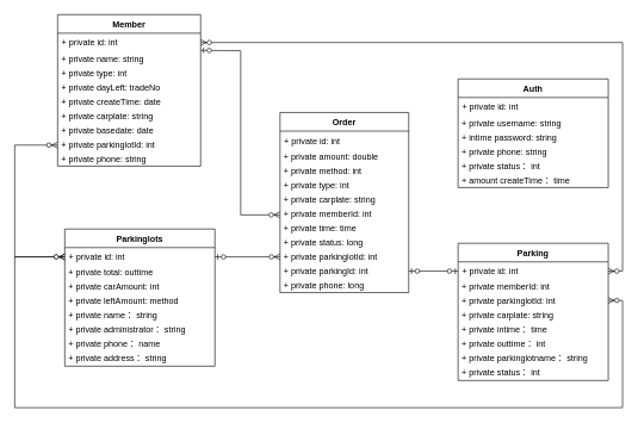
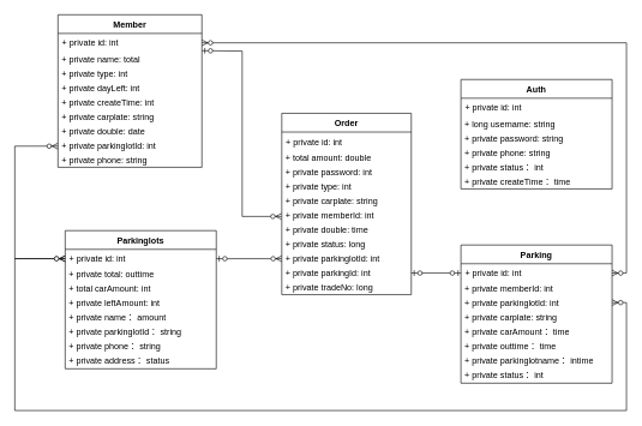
  <mxCell id="0" />
  <mxCell id="1" parent="0" />
  <mxCell id="2" value="Parkinglots" style="swimlane;fontStyle=1;align=center;verticalAlign=top;childLayout=stackLayout;horizontal=1;startSize=26;horizontalStack=0;resizeParent=1;resizeParentMax=0;resizeLast=0;collapsible=1;marginBottom=0;" parent="1" vertex="1"><mxGeometry x="90" y="320" width="210" height="192" as="geometry" /></mxCell>
  <mxCell id="3" value="+ private id: int" style="text;strokeColor=none;fillColor=none;align=left;verticalAlign=top;spacingLeft=4;spacingRight=4;overflow=hidden;rotatable=0;points=[[0,0.5],[1,0.5]];portConstraint=eastwest;" parent="2" vertex="1"><mxGeometry y="26" width="210" height="26" as="geometry" /></mxCell>
  <mxCell id="4" value="&amp;nbsp;+ private total: outtime" style="text;html=1;align=left;verticalAlign=middle;resizable=0;points=[];autosize=1;" parent="2" vertex="1"><mxGeometry y="52" width="210" height="20" as="geometry" /></mxCell>
- <mxCell id="5" value="&amp;nbsp;+ private carAmount: int" style="text;html=1;align=left;verticalAlign=middle;resizable=0;points=[];autosize=1;" parent="2" vertex="1"><mxGeometry y="72" width="210" height="20" as="geometry" /></mxCell>
- <mxCell id="6" value="&amp;nbsp;+ private leftAmount: method" style="text;html=1;align=left;verticalAlign=middle;resizable=0;points=[];autosize=1;" parent="2" vertex="1"><mxGeometry y="92" width="210" height="20" as="geometry" /></mxCell>
- <mxCell id="7" value="&amp;nbsp;+ private name： string" style="text;html=1;align=left;verticalAlign=middle;resizable=0;points=[];autosize=1;" parent="2" vertex="1"><mxGeometry y="112" width="210" height="20" as="geometry" /></mxCell>
- <mxCell id="8" value="&amp;nbsp;+ private administrator： string" style="text;html=1;align=left;verticalAlign=middle;resizable=0;points=[];autosize=1;" vertex="1" parent="2"><mxGeometry y="132" width="210" height="20" as="geometry" /></mxCell>
- <mxCell id="9" value="&amp;nbsp;+ private phone： name" style="text;html=1;align=left;verticalAlign=middle;resizable=0;points=[];autosize=1;" vertex="1" parent="2"><mxGeometry y="152" width="210" height="20" as="geometry" /></mxCell>
- <mxCell id="10" value="&amp;nbsp;+ private address： string" style="text;html=1;align=left;verticalAlign=middle;resizable=0;points=[];autosize=1;" vertex="1" parent="2"><mxGeometry y="172" width="210" height="20" as="geometry" /></mxCell>
+ <mxCell id="5" value="&amp;nbsp;+ total carAmount: int" style="text;html=1;align=left;verticalAlign=middle;resizable=0;points=[];autosize=1;" parent="2" vertex="1"><mxGeometry y="72" width="210" height="20" as="geometry" /></mxCell>
+ <mxCell id="6" value="&amp;nbsp;+ private leftAmount: int" style="text;html=1;align=left;verticalAlign=middle;resizable=0;points=[];autosize=1;" parent="2" vertex="1"><mxGeometry y="92" width="210" height="20" as="geometry" /></mxCell>
+ <mxCell id="7" value="&amp;nbsp;+ private name： amount" style="text;html=1;align=left;verticalAlign=middle;resizable=0;points=[];autosize=1;" parent="2" vertex="1"><mxGeometry y="112" width="210" height="20" as="geometry" /></mxCell>
+ <mxCell id="8" value="&amp;nbsp;+ private parkinglotId： string" style="text;html=1;align=left;verticalAlign=middle;resizable=0;points=[];autosize=1;" vertex="1" parent="2"><mxGeometry y="132" width="210" height="20" as="geometry" /></mxCell>
+ <mxCell id="9" value="&amp;nbsp;+ private phone： string" style="text;html=1;align=left;verticalAlign=middle;resizable=0;points=[];autosize=1;" vertex="1" parent="2"><mxGeometry y="152" width="210" height="20" as="geometry" /></mxCell>
+ <mxCell id="10" value="&amp;nbsp;+ private address： status" style="text;html=1;align=left;verticalAlign=middle;resizable=0;points=[];autosize=1;" vertex="1" parent="2"><mxGeometry y="172" width="210" height="20" as="geometry" /></mxCell>
  <mxCell id="11" style="edgeStyle=orthogonalEdgeStyle;rounded=0;orthogonalLoop=1;jettySize=auto;html=1;exitX=1;exitY=0.5;exitDx=0;exitDy=0;entryX=1;entryY=0.5;entryDx=0;entryDy=0;startArrow=ERzeroToMany;startFill=1;endArrow=ERzeroToMany;endFill=1;" edge="1" parent="1" source="13" target="22"><mxGeometry relative="1" as="geometry" /></mxCell>
  <mxCell id="12" value="Parking" style="swimlane;fontStyle=1;align=center;verticalAlign=top;childLayout=stackLayout;horizontal=1;startSize=26;horizontalStack=0;resizeParent=1;resizeParentMax=0;resizeLast=0;collapsible=1;marginBottom=0;" vertex="1" parent="1"><mxGeometry x="640" y="340" width="210" height="192" as="geometry" /></mxCell>
  <mxCell id="13" value="+ private id: int" style="text;strokeColor=none;fillColor=none;align=left;verticalAlign=top;spacingLeft=4;spacingRight=4;overflow=hidden;rotatable=0;points=[[0,0.5],[1,0.5]];portConstraint=eastwest;" vertex="1" parent="12"><mxGeometry y="26" width="210" height="26" as="geometry" /></mxCell>
  <mxCell id="14" value="&amp;nbsp;+ private memberId: int" style="text;html=1;align=left;verticalAlign=middle;resizable=0;points=[];autosize=1;" vertex="1" parent="12"><mxGeometry y="52" width="210" height="20" as="geometry" /></mxCell>
  <mxCell id="15" value="&amp;nbsp;+ private parkinglotId: int" style="text;html=1;align=left;verticalAlign=middle;resizable=0;points=[];autosize=1;" vertex="1" parent="12"><mxGeometry y="72" width="210" height="20" as="geometry" /></mxCell>
  <mxCell id="16" value="&amp;nbsp;+ private carplate: string" style="text;html=1;align=left;verticalAlign=middle;resizable=0;points=[];autosize=1;" vertex="1" parent="12"><mxGeometry y="92" width="210" height="20" as="geometry" /></mxCell>
- <mxCell id="17" value="&amp;nbsp;+ private intime： time" style="text;html=1;align=left;verticalAlign=middle;resizable=0;points=[];autosize=1;" vertex="1" parent="12"><mxGeometry y="112" width="210" height="20" as="geometry" /></mxCell>
- <mxCell id="18" value="&amp;nbsp;+ private outtime： int" style="text;html=1;align=left;verticalAlign=middle;resizable=0;points=[];autosize=1;" vertex="1" parent="12"><mxGeometry y="132" width="210" height="20" as="geometry" /></mxCell>
- <mxCell id="19" value="&amp;nbsp;+ private parkinglotname： string" style="text;html=1;align=left;verticalAlign=middle;resizable=0;points=[];autosize=1;" vertex="1" parent="12"><mxGeometry y="152" width="210" height="20" as="geometry" /></mxCell>
+ <mxCell id="17" value="&amp;nbsp;+ private carAmount： time" style="text;html=1;align=left;verticalAlign=middle;resizable=0;points=[];autosize=1;" vertex="1" parent="12"><mxGeometry y="112" width="210" height="20" as="geometry" /></mxCell>
+ <mxCell id="18" value="&amp;nbsp;+ private outtime： time" style="text;html=1;align=left;verticalAlign=middle;resizable=0;points=[];autosize=1;" vertex="1" parent="12"><mxGeometry y="132" width="210" height="20" as="geometry" /></mxCell>
+ <mxCell id="19" value="&amp;nbsp;+ private parkinglotname： intime" style="text;html=1;align=left;verticalAlign=middle;resizable=0;points=[];autosize=1;" vertex="1" parent="12"><mxGeometry y="152" width="210" height="20" as="geometry" /></mxCell>
  <mxCell id="20" value="&amp;nbsp;+ private status： int" style="text;html=1;align=left;verticalAlign=middle;resizable=0;points=[];autosize=1;" vertex="1" parent="12"><mxGeometry y="172" width="210" height="20" as="geometry" /></mxCell>
  <mxCell id="21" value="Member" style="swimlane;fontStyle=1;align=center;verticalAlign=top;childLayout=stackLayout;horizontal=1;startSize=26;horizontalStack=0;resizeParent=1;resizeParentMax=0;resizeLast=0;collapsible=1;marginBottom=0;" parent="1" vertex="1"><mxGeometry x="80" y="20" width="200" height="212" as="geometry" /></mxCell>
  <mxCell id="22" value="+ private id: int" style="text;strokeColor=none;fillColor=none;align=left;verticalAlign=top;spacingLeft=4;spacingRight=4;overflow=hidden;rotatable=0;points=[[0,0.5],[1,0.5]];portConstraint=eastwest;" parent="21" vertex="1"><mxGeometry y="26" width="200" height="26" as="geometry" /></mxCell>
- <mxCell id="23" value="&amp;nbsp;+ private name: string" style="text;html=1;align=left;verticalAlign=middle;resizable=0;points=[];autosize=1;" parent="21" vertex="1"><mxGeometry y="52" width="200" height="20" as="geometry" /></mxCell>
+ <mxCell id="23" value="&amp;nbsp;+ private name: total" style="text;html=1;align=left;verticalAlign=middle;resizable=0;points=[];autosize=1;" parent="21" vertex="1"><mxGeometry y="52" width="200" height="20" as="geometry" /></mxCell>
  <mxCell id="24" value="&amp;nbsp;+ private type: int" style="text;html=1;align=left;verticalAlign=middle;resizable=0;points=[];autosize=1;" parent="21" vertex="1"><mxGeometry y="72" width="200" height="20" as="geometry" /></mxCell>
- <mxCell id="25" value="&amp;nbsp;+ private dayLeft: tradeNo" style="text;html=1;align=left;verticalAlign=middle;resizable=0;points=[];autosize=1;expand=1;imageHeight=24;" parent="21" vertex="1"><mxGeometry y="92" width="200" height="20" as="geometry" /></mxCell>
- <mxCell id="26" value="&amp;nbsp;+ private createTime: date" style="text;html=1;align=left;verticalAlign=middle;resizable=0;points=[];autosize=1;expand=1;imageHeight=24;" parent="21" vertex="1"><mxGeometry y="112" width="200" height="20" as="geometry" /></mxCell>
+ <mxCell id="25" value="&amp;nbsp;+ private dayLeft: int" style="text;html=1;align=left;verticalAlign=middle;resizable=0;points=[];autosize=1;expand=1;imageHeight=24;" parent="21" vertex="1"><mxGeometry y="92" width="200" height="20" as="geometry" /></mxCell>
+ <mxCell id="26" value="&amp;nbsp;+ private createTime: int" style="text;html=1;align=left;verticalAlign=middle;resizable=0;points=[];autosize=1;expand=1;imageHeight=24;" parent="21" vertex="1"><mxGeometry y="112" width="200" height="20" as="geometry" /></mxCell>
  <mxCell id="27" value="&amp;nbsp;+ private carplate: string" style="text;html=1;align=left;verticalAlign=middle;resizable=0;points=[];autosize=1;expand=1;imageHeight=24;" parent="21" vertex="1"><mxGeometry y="132" width="200" height="20" as="geometry" /></mxCell>
- <mxCell id="28" value="&amp;nbsp;+ private basedate: date" style="text;html=1;align=left;verticalAlign=middle;resizable=0;points=[];autosize=1;expand=1;imageHeight=24;" parent="21" vertex="1"><mxGeometry y="152" width="200" height="20" as="geometry" /></mxCell>
+ <mxCell id="28" value="&amp;nbsp;+ private double: date" style="text;html=1;align=left;verticalAlign=middle;resizable=0;points=[];autosize=1;expand=1;imageHeight=24;" parent="21" vertex="1"><mxGeometry y="152" width="200" height="20" as="geometry" /></mxCell>
  <mxCell id="29" value="&amp;nbsp;+ private parkinglotId: int" style="text;html=1;align=left;verticalAlign=middle;resizable=0;points=[];autosize=1;expand=1;imageHeight=24;" parent="21" vertex="1"><mxGeometry y="172" width="200" height="20" as="geometry" /></mxCell>
  <mxCell id="30" value="&amp;nbsp;+ private phone: string" style="text;html=1;align=left;verticalAlign=middle;resizable=0;points=[];autosize=1;expand=1;imageHeight=24;" parent="21" vertex="1"><mxGeometry y="192" width="200" height="20" as="geometry" /></mxCell>
  <mxCell id="31" style="edgeStyle=orthogonalEdgeStyle;rounded=0;orthogonalLoop=1;jettySize=auto;html=1;exitX=0;exitY=0.5;exitDx=0;exitDy=0;entryX=-0.001;entryY=0.529;entryDx=0;entryDy=0;entryPerimeter=0;startArrow=ERzeroToMany;startFill=1;endArrow=ERzeroToMany;endFill=1;" edge="1" parent="1" source="3" target="29"><mxGeometry relative="1" as="geometry"><Array as="points"><mxPoint x="20" y="359" /><mxPoint x="20" y="203" /></Array></mxGeometry></mxCell>
  <mxCell id="32" style="edgeStyle=orthogonalEdgeStyle;rounded=0;orthogonalLoop=1;jettySize=auto;html=1;exitX=0;exitY=0.5;exitDx=0;exitDy=0;entryX=1;entryY=0.4;entryDx=0;entryDy=0;entryPerimeter=0;startArrow=ERzeroToMany;startFill=1;endArrow=ERzeroToMany;endFill=1;" edge="1" parent="1" source="3" target="15"><mxGeometry relative="1" as="geometry"><Array as="points"><mxPoint x="20" y="359" /><mxPoint x="20" y="570" /><mxPoint x="870" y="570" /><mxPoint x="870" y="420" /></Array></mxGeometry></mxCell>
  <mxCell id="33" style="edgeStyle=orthogonalEdgeStyle;rounded=0;orthogonalLoop=1;jettySize=auto;html=1;entryX=-0.002;entryY=0.564;entryDx=0;entryDy=0;entryPerimeter=0;startArrow=ERzeroToOne;startFill=1;endArrow=ERzeroToMany;endFill=1;" edge="1" parent="1" target="41"><mxGeometry relative="1" as="geometry"><mxPoint x="280" y="70" as="sourcePoint" /></mxGeometry></mxCell>
  <mxCell id="34" style="edgeStyle=orthogonalEdgeStyle;rounded=0;orthogonalLoop=1;jettySize=auto;html=1;exitX=1;exitY=0.5;exitDx=0;exitDy=0;startArrow=ERzeroToOne;startFill=1;endArrow=ERzeroToMany;endFill=1;" edge="1" parent="1" source="3" target="44"><mxGeometry relative="1" as="geometry" /></mxCell>
  <mxCell id="35" value="Order" style="swimlane;fontStyle=1;align=center;verticalAlign=top;childLayout=stackLayout;horizontal=1;startSize=26;horizontalStack=0;resizeParent=1;resizeParentMax=0;resizeLast=0;collapsible=1;marginBottom=0;" parent="1" vertex="1"><mxGeometry x="391" y="157" width="180" height="252" as="geometry" /></mxCell>
  <mxCell id="36" value="+ private id: int" style="text;strokeColor=none;fillColor=none;align=left;verticalAlign=top;spacingLeft=4;spacingRight=4;overflow=hidden;rotatable=0;points=[[0,0.5],[1,0.5]];portConstraint=eastwest;" parent="35" vertex="1"><mxGeometry y="26" width="180" height="26" as="geometry" /></mxCell>
- <mxCell id="37" value="&amp;nbsp;+ private amount: double" style="text;html=1;align=left;verticalAlign=middle;resizable=0;points=[];autosize=1;" parent="35" vertex="1"><mxGeometry y="52" width="180" height="20" as="geometry" /></mxCell>
- <mxCell id="38" value="&amp;nbsp;+ private method: int" style="text;html=1;align=left;verticalAlign=middle;resizable=0;points=[];autosize=1;" parent="35" vertex="1"><mxGeometry y="72" width="180" height="20" as="geometry" /></mxCell>
+ <mxCell id="37" value="&amp;nbsp;+ total amount: double" style="text;html=1;align=left;verticalAlign=middle;resizable=0;points=[];autosize=1;" parent="35" vertex="1"><mxGeometry y="52" width="180" height="20" as="geometry" /></mxCell>
+ <mxCell id="38" value="&amp;nbsp;+ private password: int" style="text;html=1;align=left;verticalAlign=middle;resizable=0;points=[];autosize=1;" parent="35" vertex="1"><mxGeometry y="72" width="180" height="20" as="geometry" /></mxCell>
  <mxCell id="39" value="&amp;nbsp;+ private type: int" style="text;html=1;align=left;verticalAlign=middle;resizable=0;points=[];autosize=1;" parent="35" vertex="1"><mxGeometry y="92" width="180" height="20" as="geometry" /></mxCell>
  <mxCell id="40" value="&amp;nbsp;+ private carplate: string" style="text;html=1;align=left;verticalAlign=middle;resizable=0;points=[];autosize=1;" parent="35" vertex="1"><mxGeometry y="112" width="180" height="20" as="geometry" /></mxCell>
  <mxCell id="41" value="&amp;nbsp;+ private memberId: int" style="text;html=1;align=left;verticalAlign=middle;resizable=0;points=[];autosize=1;" vertex="1" parent="35"><mxGeometry y="132" width="180" height="20" as="geometry" /></mxCell>
- <mxCell id="42" value="&amp;nbsp;+ private time: time" style="text;html=1;align=left;verticalAlign=middle;resizable=0;points=[];autosize=1;" vertex="1" parent="35"><mxGeometry y="152" width="180" height="20" as="geometry" /></mxCell>
+ <mxCell id="42" value="&amp;nbsp;+ private double: time" style="text;html=1;align=left;verticalAlign=middle;resizable=0;points=[];autosize=1;" vertex="1" parent="35"><mxGeometry y="152" width="180" height="20" as="geometry" /></mxCell>
  <mxCell id="43" value="&amp;nbsp;+ private status: long" style="text;html=1;align=left;verticalAlign=middle;resizable=0;points=[];autosize=1;" vertex="1" parent="35"><mxGeometry y="172" width="180" height="20" as="geometry" /></mxCell>
  <mxCell id="44" value="&amp;nbsp;+ private parkinglotId: int" style="text;html=1;align=left;verticalAlign=middle;resizable=0;points=[];autosize=1;" vertex="1" parent="35"><mxGeometry y="192" width="180" height="20" as="geometry" /></mxCell>
  <mxCell id="45" value="&amp;nbsp;+ private parkingId: int" style="text;html=1;align=left;verticalAlign=middle;resizable=0;points=[];autosize=1;" vertex="1" parent="35"><mxGeometry y="212" width="180" height="20" as="geometry" /></mxCell>
- <mxCell id="46" value="&amp;nbsp;+ private phone: long" style="text;html=1;align=left;verticalAlign=middle;resizable=0;points=[];autosize=1;" vertex="1" parent="35"><mxGeometry y="232" width="180" height="20" as="geometry" /></mxCell>
+ <mxCell id="46" value="&amp;nbsp;+ private tradeNo: long" style="text;html=1;align=left;verticalAlign=middle;resizable=0;points=[];autosize=1;" vertex="1" parent="35"><mxGeometry y="232" width="180" height="20" as="geometry" /></mxCell>
  <mxCell id="47" style="edgeStyle=orthogonalEdgeStyle;rounded=0;orthogonalLoop=1;jettySize=auto;html=1;exitX=0;exitY=0.5;exitDx=0;exitDy=0;startArrow=ERzeroToOne;startFill=1;endArrow=ERzeroToOne;endFill=1;" edge="1" parent="1" source="13" target="45"><mxGeometry relative="1" as="geometry" /></mxCell>
  <mxCell id="48" value="Auth" style="swimlane;fontStyle=1;align=center;verticalAlign=top;childLayout=stackLayout;horizontal=1;startSize=26;horizontalStack=0;resizeParent=1;resizeParentMax=0;resizeLast=0;collapsible=1;marginBottom=0;" vertex="1" parent="1"><mxGeometry x="640" y="110" width="210" height="152" as="geometry" /></mxCell>
  <mxCell id="49" value="+ private id: int" style="text;strokeColor=none;fillColor=none;align=left;verticalAlign=top;spacingLeft=4;spacingRight=4;overflow=hidden;rotatable=0;points=[[0,0.5],[1,0.5]];portConstraint=eastwest;" vertex="1" parent="48"><mxGeometry y="26" width="210" height="26" as="geometry" /></mxCell>
- <mxCell id="50" value="&amp;nbsp;+ private username: string" style="text;html=1;align=left;verticalAlign=middle;resizable=0;points=[];autosize=1;" vertex="1" parent="48"><mxGeometry y="52" width="210" height="20" as="geometry" /></mxCell>
- <mxCell id="51" value="&amp;nbsp;+ intime password: string" style="text;html=1;align=left;verticalAlign=middle;resizable=0;points=[];autosize=1;" vertex="1" parent="48"><mxGeometry y="72" width="210" height="20" as="geometry" /></mxCell>
+ <mxCell id="50" value="&amp;nbsp;+ long username: string" style="text;html=1;align=left;verticalAlign=middle;resizable=0;points=[];autosize=1;" vertex="1" parent="48"><mxGeometry y="52" width="210" height="20" as="geometry" /></mxCell>
+ <mxCell id="51" value="&amp;nbsp;+ private password: string" style="text;html=1;align=left;verticalAlign=middle;resizable=0;points=[];autosize=1;" vertex="1" parent="48"><mxGeometry y="72" width="210" height="20" as="geometry" /></mxCell>
  <mxCell id="52" value="&amp;nbsp;+ private phone: string" style="text;html=1;align=left;verticalAlign=middle;resizable=0;points=[];autosize=1;" vertex="1" parent="48"><mxGeometry y="92" width="210" height="20" as="geometry" /></mxCell>
  <mxCell id="53" value="&amp;nbsp;+ private status： int" style="text;html=1;align=left;verticalAlign=middle;resizable=0;points=[];autosize=1;" vertex="1" parent="48"><mxGeometry y="112" width="210" height="20" as="geometry" /></mxCell>
- <mxCell id="54" value="&amp;nbsp;+ amount createTime： time" style="text;html=1;align=left;verticalAlign=middle;resizable=0;points=[];autosize=1;" vertex="1" parent="48"><mxGeometry y="132" width="210" height="20" as="geometry" /></mxCell>
+ <mxCell id="54" value="&amp;nbsp;+ private createTime： time" style="text;html=1;align=left;verticalAlign=middle;resizable=0;points=[];autosize=1;" vertex="1" parent="48"><mxGeometry y="132" width="210" height="20" as="geometry" /></mxCell>
